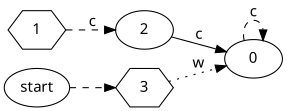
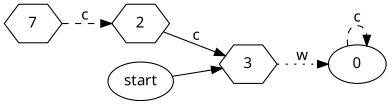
  digraph {
    fontname="Noto Sans"
    rankdir=LR
    node [fontname="Noto Sans" shape=ellipse]
    edge [fontname="Noto Sans" style=dashed]
    n1 [label=0]
-   n2 [label=1 shape=hexagon]
-   n3 [label=2]
+   n2 [label=7 shape=hexagon]
+   n3 [label=2 shape=hexagon]
    n4 [label=3 shape=hexagon]
    n5 [label=start]
    n1 -> n1 [label=c]
    n2 -> n3 [label=c]
-   n3 -> n1 [label=c style=solid]
+   n3 -> n4 [label=c style=solid]
    n4 -> n1 [label=w style=dotted]
-   n5 -> n4
+   n5 -> n4 [style=solid]
  }
